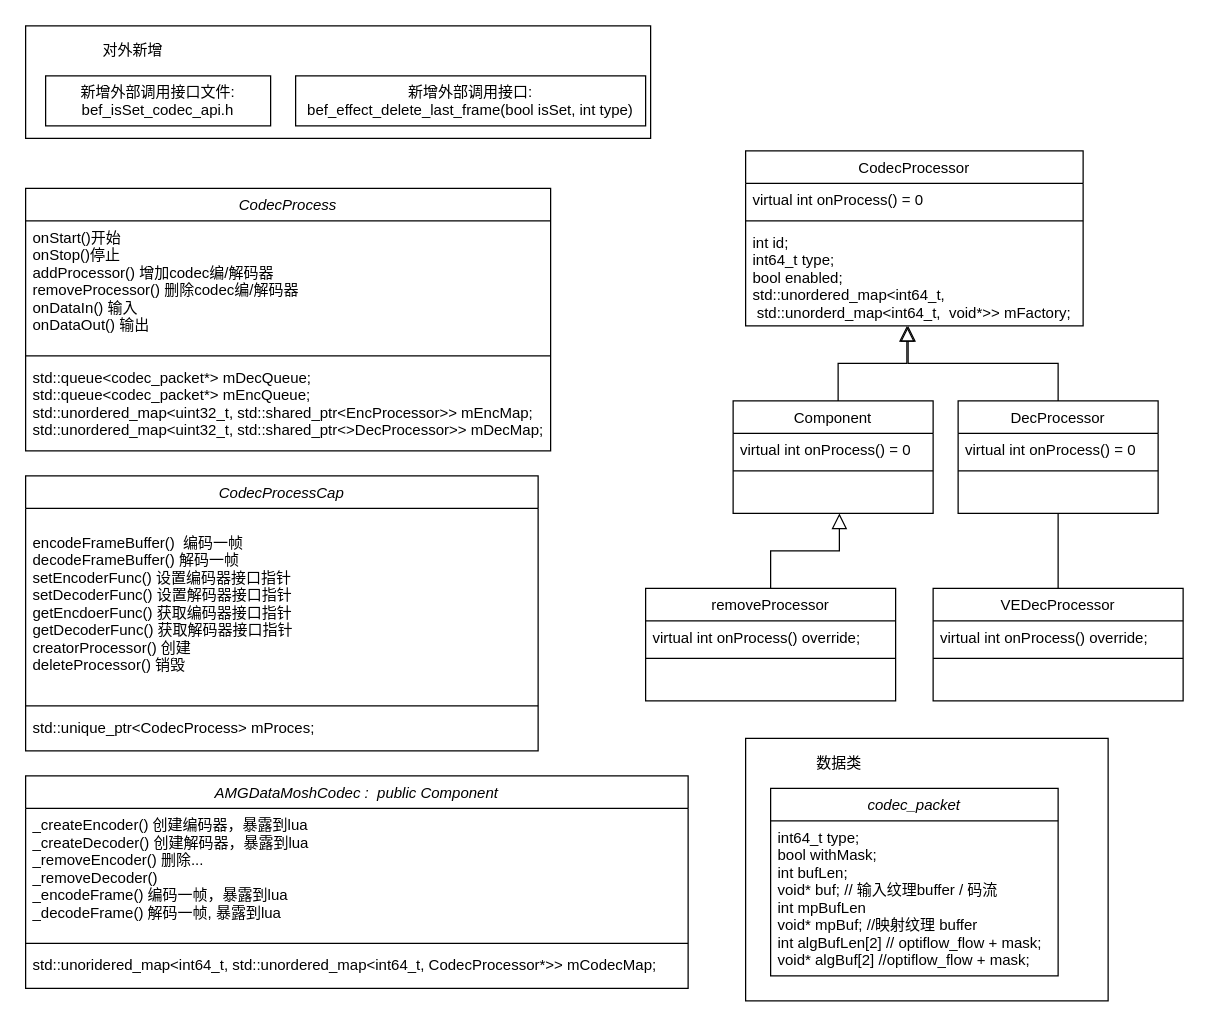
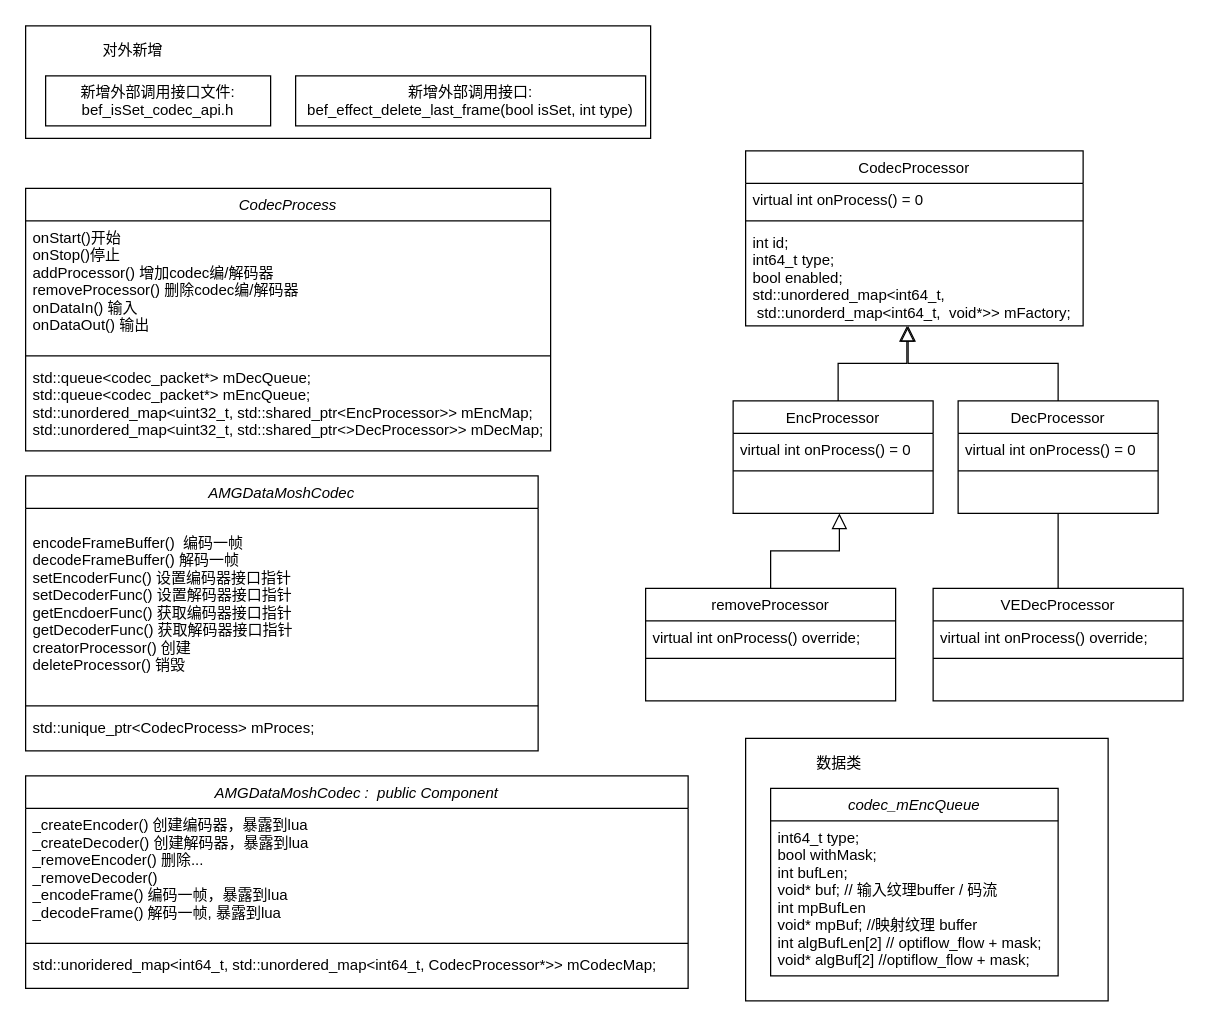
  <mxCell id="0" />
  <mxCell id="1" parent="0" />
  <mxCell id="2" value="" style="rounded=0;whiteSpace=wrap;html=1;" vertex="1" parent="1"><mxGeometry x="596" y="590" width="290" height="210" as="geometry" /></mxCell>
  <mxCell id="3" value="" style="rounded=0;whiteSpace=wrap;html=1;" vertex="1" parent="1"><mxGeometry x="20" y="20" width="500" height="90" as="geometry" /></mxCell>
  <mxCell id="4" value="新增外部调用接口文件:&lt;br&gt;bef_isSet_codec_api.h" style="rounded=0;whiteSpace=wrap;html=1;" vertex="1" parent="1"><mxGeometry x="36" y="60" width="180" height="40" as="geometry" /></mxCell>
  <mxCell id="5" value="新增外部调用接口:&lt;br&gt;bef_effect_delete_last_frame(bool isSet, int type)" style="rounded=0;whiteSpace=wrap;html=1;" vertex="1" parent="1"><mxGeometry x="236" y="60" width="280" height="40" as="geometry" /></mxCell>
  <mxCell id="6" value="对外新增" style="text;html=1;strokeColor=none;fillColor=none;align=center;verticalAlign=middle;whiteSpace=wrap;rounded=0;" vertex="1" parent="1"><mxGeometry x="66" y="30" width="80" height="20" as="geometry" /></mxCell>
  <mxCell id="7" value="CodecProcess" style="swimlane;fontStyle=2;align=center;verticalAlign=top;childLayout=stackLayout;horizontal=1;startSize=26;horizontalStack=0;resizeParent=1;resizeLast=0;collapsible=1;marginBottom=0;rounded=0;shadow=0;strokeWidth=1;" vertex="1" parent="1"><mxGeometry x="20" y="150" width="420" height="210" as="geometry"><mxRectangle x="230" y="140" width="160" height="26" as="alternateBounds" /></mxGeometry></mxCell>
  <mxCell id="8" value="onStart()开始&#10;onStop()停止&#10;addProcessor() 增加codec编/解码器&#10;removeProcessor() 删除codec编/解码器&#10;onDataIn() 输入&#10;onDataOut() 输出&#10;" style="text;align=left;verticalAlign=top;spacingLeft=4;spacingRight=4;overflow=hidden;rotatable=0;points=[[0,0.5],[1,0.5]];portConstraint=eastwest;rounded=0;shadow=0;html=0;" vertex="1" parent="7"><mxGeometry y="26" width="420" height="104" as="geometry" /></mxCell>
  <mxCell id="9" value="" style="line;html=1;strokeWidth=1;align=left;verticalAlign=middle;spacingTop=-1;spacingLeft=3;spacingRight=3;rotatable=0;labelPosition=right;points=[];portConstraint=eastwest;" vertex="1" parent="7"><mxGeometry y="130" width="420" height="8" as="geometry" /></mxCell>
  <mxCell id="10" value="std::queue&lt;codec_packet*&gt; mDecQueue;&#10;std::queue&lt;codec_packet*&gt; mEncQueue;&#10;std::unordered_map&lt;uint32_t, std::shared_ptr&lt;EncProcessor&gt;&gt; mEncMap;&#10;std::unordered_map&lt;uint32_t, std::shared_ptr&lt;&gt;DecProcessor&gt;&gt; mDecMap;" style="text;align=left;verticalAlign=top;spacingLeft=4;spacingRight=4;overflow=hidden;rotatable=0;points=[[0,0.5],[1,0.5]];portConstraint=eastwest;rounded=0;shadow=0;html=0;" vertex="1" parent="7"><mxGeometry y="138" width="420" height="72" as="geometry" /></mxCell>
- <mxCell id="11" value="Component" style="swimlane;fontStyle=0;align=center;verticalAlign=top;childLayout=stackLayout;horizontal=1;startSize=26;horizontalStack=0;resizeParent=1;resizeLast=0;collapsible=1;marginBottom=0;rounded=0;shadow=0;strokeWidth=1;" vertex="1" parent="1"><mxGeometry x="586" y="320" width="160" height="90" as="geometry"><mxRectangle x="550" y="140" width="160" height="26" as="alternateBounds" /></mxGeometry></mxCell>
+ <mxCell id="11" value="EncProcessor" style="swimlane;fontStyle=0;align=center;verticalAlign=top;childLayout=stackLayout;horizontal=1;startSize=26;horizontalStack=0;resizeParent=1;resizeLast=0;collapsible=1;marginBottom=0;rounded=0;shadow=0;strokeWidth=1;" vertex="1" parent="1"><mxGeometry x="586" y="320" width="160" height="90" as="geometry"><mxRectangle x="550" y="140" width="160" height="26" as="alternateBounds" /></mxGeometry></mxCell>
  <mxCell id="12" value="virtual int onProcess() = 0" style="text;align=left;verticalAlign=top;spacingLeft=4;spacingRight=4;overflow=hidden;rotatable=0;points=[[0,0.5],[1,0.5]];portConstraint=eastwest;" vertex="1" parent="11"><mxGeometry y="26" width="160" height="26" as="geometry" /></mxCell>
  <mxCell id="13" value="" style="line;html=1;strokeWidth=1;align=left;verticalAlign=middle;spacingTop=-1;spacingLeft=3;spacingRight=3;rotatable=0;labelPosition=right;points=[];portConstraint=eastwest;" vertex="1" parent="11"><mxGeometry y="52" width="160" height="8" as="geometry" /></mxCell>
  <mxCell id="14" value="DecProcessor" style="swimlane;fontStyle=0;align=center;verticalAlign=top;childLayout=stackLayout;horizontal=1;startSize=26;horizontalStack=0;resizeParent=1;resizeLast=0;collapsible=1;marginBottom=0;rounded=0;shadow=0;strokeWidth=1;" vertex="1" parent="1"><mxGeometry x="766" y="320" width="160" height="90" as="geometry"><mxRectangle x="550" y="140" width="160" height="26" as="alternateBounds" /></mxGeometry></mxCell>
  <mxCell id="15" value="virtual int onProcess() = 0" style="text;align=left;verticalAlign=top;spacingLeft=4;spacingRight=4;overflow=hidden;rotatable=0;points=[[0,0.5],[1,0.5]];portConstraint=eastwest;rounded=0;shadow=0;html=0;" vertex="1" parent="14"><mxGeometry y="26" width="160" height="26" as="geometry" /></mxCell>
  <mxCell id="16" value="" style="line;html=1;strokeWidth=1;align=left;verticalAlign=middle;spacingTop=-1;spacingLeft=3;spacingRight=3;rotatable=0;labelPosition=right;points=[];portConstraint=eastwest;" vertex="1" parent="14"><mxGeometry y="52" width="160" height="8" as="geometry" /></mxCell>
  <mxCell id="17" value="" style="endArrow=block;endSize=10;endFill=0;shadow=0;strokeWidth=1;rounded=0;edgeStyle=elbowEdgeStyle;elbow=vertical;entryX=0.5;entryY=1;entryDx=0;entryDy=0;exitX=0.5;exitY=0;exitDx=0;exitDy=0;" edge="1" parent="1"><mxGeometry width="160" relative="1" as="geometry"><mxPoint x="670" y="320" as="sourcePoint" /><mxPoint x="725" y="260" as="targetPoint" /></mxGeometry></mxCell>
  <mxCell id="18" value="" style="endArrow=block;endSize=10;endFill=0;shadow=0;strokeWidth=1;rounded=0;edgeStyle=elbowEdgeStyle;elbow=vertical;exitX=0.5;exitY=0;exitDx=0;exitDy=0;" edge="1" parent="1" source="14"><mxGeometry width="160" relative="1" as="geometry"><mxPoint x="676" y="330" as="sourcePoint" /><mxPoint x="726" y="260" as="targetPoint" /></mxGeometry></mxCell>
  <mxCell id="19" value="removeProcessor" style="swimlane;fontStyle=0;align=center;verticalAlign=top;childLayout=stackLayout;horizontal=1;startSize=26;horizontalStack=0;resizeParent=1;resizeLast=0;collapsible=1;marginBottom=0;rounded=0;shadow=0;strokeWidth=1;" vertex="1" parent="1"><mxGeometry x="516" y="470" width="200" height="90" as="geometry"><mxRectangle x="550" y="140" width="160" height="26" as="alternateBounds" /></mxGeometry></mxCell>
  <mxCell id="20" value="virtual int onProcess() override;" style="text;align=left;verticalAlign=top;spacingLeft=4;spacingRight=4;overflow=hidden;rotatable=0;points=[[0,0.5],[1,0.5]];portConstraint=eastwest;" vertex="1" parent="19"><mxGeometry y="26" width="200" height="26" as="geometry" /></mxCell>
  <mxCell id="21" value="" style="line;html=1;strokeWidth=1;align=left;verticalAlign=middle;spacingTop=-1;spacingLeft=3;spacingRight=3;rotatable=0;labelPosition=right;points=[];portConstraint=eastwest;" vertex="1" parent="19"><mxGeometry y="52" width="200" height="8" as="geometry" /></mxCell>
  <mxCell id="22" value="" style="endArrow=block;endSize=10;endFill=0;shadow=0;strokeWidth=1;rounded=0;edgeStyle=elbowEdgeStyle;elbow=vertical;entryX=0.5;entryY=1;entryDx=0;entryDy=0;exitX=0.5;exitY=0;exitDx=0;exitDy=0;" edge="1" parent="1"><mxGeometry width="160" relative="1" as="geometry"><mxPoint x="616" y="470" as="sourcePoint" /><mxPoint x="671" y="410" as="targetPoint" /></mxGeometry></mxCell>
  <mxCell id="23" value="VEDecProcessor" style="swimlane;fontStyle=0;align=center;verticalAlign=top;childLayout=stackLayout;horizontal=1;startSize=26;horizontalStack=0;resizeParent=1;resizeLast=0;collapsible=1;marginBottom=0;rounded=0;shadow=0;strokeWidth=1;" vertex="1" parent="1"><mxGeometry x="746" y="470" width="200" height="90" as="geometry"><mxRectangle x="550" y="140" width="160" height="26" as="alternateBounds" /></mxGeometry></mxCell>
  <mxCell id="24" value="virtual int onProcess() override;" style="text;align=left;verticalAlign=top;spacingLeft=4;spacingRight=4;overflow=hidden;rotatable=0;points=[[0,0.5],[1,0.5]];portConstraint=eastwest;" vertex="1" parent="23"><mxGeometry y="26" width="200" height="26" as="geometry" /></mxCell>
  <mxCell id="25" value="" style="line;html=1;strokeWidth=1;align=left;verticalAlign=middle;spacingTop=-1;spacingLeft=3;spacingRight=3;rotatable=0;labelPosition=right;points=[];portConstraint=eastwest;" vertex="1" parent="23"><mxGeometry y="52" width="200" height="8" as="geometry" /></mxCell>
  <mxCell id="26" value="" style="endArrow=none;endSize=10;endFill=0;shadow=0;strokeWidth=1;rounded=0;edgeStyle=elbowEdgeStyle;elbow=vertical;entryX=0.5;entryY=1;entryDx=0;entryDy=0;" edge="1" parent="1" source="23" target="14"><mxGeometry width="160" relative="1" as="geometry"><mxPoint x="626" y="480" as="sourcePoint" /><mxPoint x="681" y="420" as="targetPoint" /></mxGeometry></mxCell>
- <mxCell id="27" value="codec_packet" style="swimlane;fontStyle=2;align=center;verticalAlign=top;childLayout=stackLayout;horizontal=1;startSize=26;horizontalStack=0;resizeParent=1;resizeLast=0;collapsible=1;marginBottom=0;rounded=0;shadow=0;strokeWidth=1;" vertex="1" parent="1"><mxGeometry x="616" y="630" width="230" height="150" as="geometry"><mxRectangle x="230" y="140" width="160" height="26" as="alternateBounds" /></mxGeometry></mxCell>
+ <mxCell id="27" value="codec_mEncQueue" style="swimlane;fontStyle=2;align=center;verticalAlign=top;childLayout=stackLayout;horizontal=1;startSize=26;horizontalStack=0;resizeParent=1;resizeLast=0;collapsible=1;marginBottom=0;rounded=0;shadow=0;strokeWidth=1;" vertex="1" parent="1"><mxGeometry x="616" y="630" width="230" height="150" as="geometry"><mxRectangle x="230" y="140" width="160" height="26" as="alternateBounds" /></mxGeometry></mxCell>
  <mxCell id="28" value="int64_t type;&#10;bool withMask;&#10;int bufLen;&#10;void* buf; // 输入纹理buffer / 码流&#10;int mpBufLen&#10;void* mpBuf; //映射纹理 buffer&#10;int algBufLen[2] // optiflow_flow + mask;&#10;void* algBuf[2] //optiflow_flow + mask;&#10;" style="text;align=left;verticalAlign=top;spacingLeft=4;spacingRight=4;overflow=hidden;rotatable=0;points=[[0,0.5],[1,0.5]];portConstraint=eastwest;rounded=0;shadow=0;html=0;" vertex="1" parent="27"><mxGeometry y="26" width="230" height="124" as="geometry" /></mxCell>
  <mxCell id="29" value="数据类" style="text;html=1;strokeColor=none;fillColor=none;align=center;verticalAlign=middle;whiteSpace=wrap;rounded=0;" vertex="1" parent="1"><mxGeometry x="651" y="600" width="40" height="20" as="geometry" /></mxCell>
  <mxCell id="30" value="CodecProcessor" style="swimlane;fontStyle=0;align=center;verticalAlign=top;childLayout=stackLayout;horizontal=1;startSize=26;horizontalStack=0;resizeParent=1;resizeLast=0;collapsible=1;marginBottom=0;rounded=0;shadow=0;strokeWidth=1;" vertex="1" parent="1"><mxGeometry x="596" y="120" width="270" height="140" as="geometry"><mxRectangle x="550" y="140" width="160" height="26" as="alternateBounds" /></mxGeometry></mxCell>
  <mxCell id="31" value="virtual int onProcess() = 0" style="text;align=left;verticalAlign=top;spacingLeft=4;spacingRight=4;overflow=hidden;rotatable=0;points=[[0,0.5],[1,0.5]];portConstraint=eastwest;" vertex="1" parent="30"><mxGeometry y="26" width="270" height="26" as="geometry" /></mxCell>
  <mxCell id="32" value="" style="line;html=1;strokeWidth=1;align=left;verticalAlign=middle;spacingTop=-1;spacingLeft=3;spacingRight=3;rotatable=0;labelPosition=right;points=[];portConstraint=eastwest;" vertex="1" parent="30"><mxGeometry y="52" width="270" height="8" as="geometry" /></mxCell>
  <mxCell id="33" value="int id;&#10;int64_t type;&#10;bool enabled;&#10;std::unordered_map&lt;int64_t,&#10; std::unorderd_map&lt;int64_t,  void*&gt;&gt; mFactory;" style="text;align=left;verticalAlign=top;spacingLeft=4;spacingRight=4;overflow=hidden;rotatable=0;points=[[0,0.5],[1,0.5]];portConstraint=eastwest;" vertex="1" parent="30"><mxGeometry y="60" width="270" height="80" as="geometry" /></mxCell>
- <mxCell id="34" value="CodecProcessCap" style="swimlane;fontStyle=2;align=center;verticalAlign=top;childLayout=stackLayout;horizontal=1;startSize=26;horizontalStack=0;resizeParent=1;resizeLast=0;collapsible=1;marginBottom=0;rounded=0;shadow=0;strokeWidth=1;" vertex="1" parent="1"><mxGeometry x="20" y="380" width="410" height="220" as="geometry"><mxRectangle x="230" y="140" width="160" height="26" as="alternateBounds" /></mxGeometry></mxCell>
+ <mxCell id="34" value="AMGDataMoshCodec" style="swimlane;fontStyle=2;align=center;verticalAlign=top;childLayout=stackLayout;horizontal=1;startSize=26;horizontalStack=0;resizeParent=1;resizeLast=0;collapsible=1;marginBottom=0;rounded=0;shadow=0;strokeWidth=1;" vertex="1" parent="1"><mxGeometry x="20" y="380" width="410" height="220" as="geometry"><mxRectangle x="230" y="140" width="160" height="26" as="alternateBounds" /></mxGeometry></mxCell>
  <mxCell id="35" value="&#10;encodeFrameBuffer()  编码一帧&#10;decodeFrameBuffer() 解码一帧&#10;setEncoderFunc() 设置编码器接口指针&#10;setDecoderFunc() 设置解码器接口指针&#10;getEncdoerFunc() 获取编码器接口指针&#10;getDecoderFunc() 获取解码器接口指针&#10;creatorProcessor() 创建&#10;deleteProcessor() 销毁" style="text;align=left;verticalAlign=top;spacingLeft=4;spacingRight=4;overflow=hidden;rotatable=0;points=[[0,0.5],[1,0.5]];portConstraint=eastwest;rounded=0;shadow=0;html=0;" vertex="1" parent="34"><mxGeometry y="26" width="410" height="154" as="geometry" /></mxCell>
  <mxCell id="36" value="" style="line;html=1;strokeWidth=1;align=left;verticalAlign=middle;spacingTop=-1;spacingLeft=3;spacingRight=3;rotatable=0;labelPosition=right;points=[];portConstraint=eastwest;" vertex="1" parent="34"><mxGeometry y="180" width="410" height="8" as="geometry" /></mxCell>
  <mxCell id="37" value="std::unique_ptr&lt;CodecProcess&gt; mProces;&#10;" style="text;align=left;verticalAlign=top;spacingLeft=4;spacingRight=4;overflow=hidden;rotatable=0;points=[[0,0.5],[1,0.5]];portConstraint=eastwest;rounded=0;shadow=0;html=0;" vertex="1" parent="34"><mxGeometry y="188" width="410" height="32" as="geometry" /></mxCell>
  <mxCell id="38" value="AMGDataMoshCodec :  public Component" style="swimlane;fontStyle=2;align=center;verticalAlign=top;childLayout=stackLayout;horizontal=1;startSize=26;horizontalStack=0;resizeParent=1;resizeLast=0;collapsible=1;marginBottom=0;rounded=0;shadow=0;strokeWidth=1;" vertex="1" parent="1"><mxGeometry x="20" y="620" width="530" height="170" as="geometry"><mxRectangle x="230" y="140" width="160" height="26" as="alternateBounds" /></mxGeometry></mxCell>
  <mxCell id="39" value="_createEncoder() 创建编码器，暴露到lua&#10;_createDecoder() 创建解码器，暴露到lua&#10;_removeEncoder() 删除...&#10;_removeDecoder()&#10;_encodeFrame() 编码一帧，暴露到lua&#10;_decodeFrame() 解码一帧, 暴露到lua&#10;" style="text;align=left;verticalAlign=top;spacingLeft=4;spacingRight=4;overflow=hidden;rotatable=0;points=[[0,0.5],[1,0.5]];portConstraint=eastwest;rounded=0;shadow=0;html=0;" vertex="1" parent="38"><mxGeometry y="26" width="530" height="104" as="geometry" /></mxCell>
  <mxCell id="40" value="" style="line;html=1;strokeWidth=1;align=left;verticalAlign=middle;spacingTop=-1;spacingLeft=3;spacingRight=3;rotatable=0;labelPosition=right;points=[];portConstraint=eastwest;" vertex="1" parent="38"><mxGeometry y="130" width="530" height="8" as="geometry" /></mxCell>
  <mxCell id="41" value="std::unoridered_map&lt;int64_t, std::unordered_map&lt;int64_t, CodecProcessor*&gt;&gt; mCodecMap;" style="text;align=left;verticalAlign=top;spacingLeft=4;spacingRight=4;overflow=hidden;rotatable=0;points=[[0,0.5],[1,0.5]];portConstraint=eastwest;rounded=0;shadow=0;html=0;" vertex="1" parent="38"><mxGeometry y="138" width="530" height="32" as="geometry" /></mxCell>
